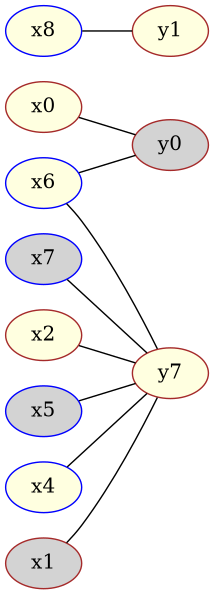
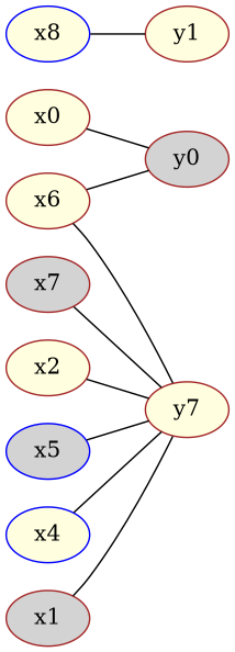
  strict graph {
    rankdir=LR
    node [color=brown fillcolor=lightyellow style=filled]
    y0 [fillcolor=lightgrey]
    x0
-   x6 [color=blue]
+   x6
    n4 [label=y7]
-   x7 [color=blue fillcolor=lightgrey]
+   x7 [fillcolor=lightgrey]
    x2
    x5 [color=blue fillcolor=lightgrey]
    n8 [color=blue label=x8]
    y1
    x4 [color=blue]
    x1 [fillcolor=lightgrey]
    x0 -- y0
    x6 -- y0
    x6 -- n4
    x7 -- n4
    x2 -- n4
    x5 -- n4
    n8 -- y1
    x4 -- n4
    x1 -- n4
  }
